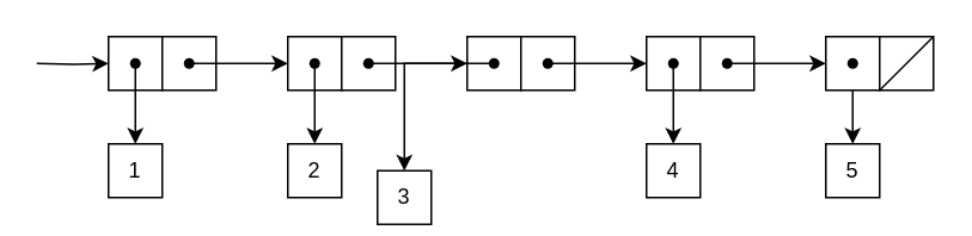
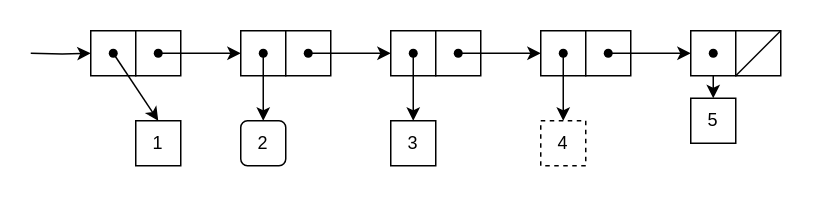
  <mxCell id="0" />
  <mxCell id="1" parent="0" />
- <mxCell id="2" value="1" style="rounded=0;whiteSpace=wrap;html=1;" parent="1" vertex="1"><mxGeometry x="60" y="80" width="30" height="30" as="geometry" /></mxCell>
- <mxCell id="3" value="2" style="rounded=0;whiteSpace=wrap;html=1;" parent="1" vertex="1"><mxGeometry x="160" y="80" width="30" height="30" as="geometry" /></mxCell>
+ <mxCell id="2" value="1" style="rounded=0;whiteSpace=wrap;html=1;" parent="1" vertex="1"><mxGeometry x="90" y="80" width="30" height="30" as="geometry" /></mxCell>
+ <mxCell id="3" value="2" style="whiteSpace=wrap;html=1;rounded=1;" parent="1" vertex="1"><mxGeometry x="160" y="80" width="30" height="30" as="geometry" /></mxCell>
  <mxCell id="4" style="edgeStyle=orthogonalEdgeStyle;rounded=0;orthogonalLoop=1;jettySize=auto;html=1;exitX=1;exitY=0.5;exitDx=0;exitDy=0;entryX=0;entryY=0.5;entryDx=0;entryDy=0;" parent="1" target="6" edge="1"><mxGeometry relative="1" as="geometry"><mxPoint x="20" y="35" as="sourcePoint" /></mxGeometry></mxCell>
  <mxCell id="5" value="" style="group" parent="1" vertex="1" connectable="0"><mxGeometry x="60" y="20" width="60" height="30" as="geometry" /></mxCell>
  <mxCell id="6" value="" style="rounded=0;whiteSpace=wrap;html=1;" parent="5" vertex="1"><mxGeometry width="30" height="30" as="geometry" /></mxCell>
  <mxCell id="7" value="" style="rounded=0;whiteSpace=wrap;html=1;" parent="5" vertex="1"><mxGeometry x="30" width="30" height="30" as="geometry" /></mxCell>
  <mxCell id="8" value="" style="shape=waypoint;sketch=0;fillStyle=solid;size=6;pointerEvents=1;points=[];fillColor=none;resizable=0;rotatable=0;perimeter=centerPerimeter;snapToPoint=1;" parent="5" vertex="1"><mxGeometry x="5" y="5" width="20" height="20" as="geometry" /></mxCell>
  <mxCell id="9" value="" style="shape=waypoint;sketch=0;fillStyle=solid;size=6;pointerEvents=1;points=[];fillColor=none;resizable=0;rotatable=0;perimeter=centerPerimeter;snapToPoint=1;" parent="5" vertex="1"><mxGeometry x="35" y="5" width="20" height="20" as="geometry" /></mxCell>
  <mxCell id="10" value="" style="group" parent="1" vertex="1" connectable="0"><mxGeometry x="160" y="20" width="60" height="30" as="geometry" /></mxCell>
  <mxCell id="11" value="" style="rounded=0;whiteSpace=wrap;html=1;" parent="10" vertex="1"><mxGeometry width="30" height="30" as="geometry" /></mxCell>
  <mxCell id="12" value="" style="rounded=0;whiteSpace=wrap;html=1;" parent="10" vertex="1"><mxGeometry x="30" width="30" height="30" as="geometry" /></mxCell>
  <mxCell id="13" value="" style="shape=waypoint;sketch=0;fillStyle=solid;size=6;pointerEvents=1;points=[];fillColor=none;resizable=0;rotatable=0;perimeter=centerPerimeter;snapToPoint=1;" parent="10" vertex="1"><mxGeometry x="5" y="5" width="20" height="20" as="geometry" /></mxCell>
  <mxCell id="14" value="" style="shape=waypoint;sketch=0;fillStyle=solid;size=6;pointerEvents=1;points=[];fillColor=none;resizable=0;rotatable=0;perimeter=centerPerimeter;snapToPoint=1;" parent="10" vertex="1"><mxGeometry x="35" y="5" width="20" height="20" as="geometry" /></mxCell>
  <mxCell id="15" value="" style="group" parent="1" vertex="1" connectable="0"><mxGeometry x="260" y="20" width="60" height="30" as="geometry" /></mxCell>
  <mxCell id="16" value="" style="rounded=0;whiteSpace=wrap;html=1;" parent="15" vertex="1"><mxGeometry width="30" height="30" as="geometry" /></mxCell>
  <mxCell id="17" value="" style="rounded=0;whiteSpace=wrap;html=1;" parent="15" vertex="1"><mxGeometry x="30" width="30" height="30" as="geometry" /></mxCell>
  <mxCell id="18" value="" style="shape=waypoint;sketch=0;fillStyle=solid;size=6;pointerEvents=1;points=[];fillColor=none;resizable=0;rotatable=0;perimeter=centerPerimeter;snapToPoint=1;" parent="15" vertex="1"><mxGeometry x="5" y="5" width="20" height="20" as="geometry" /></mxCell>
  <mxCell id="19" value="" style="shape=waypoint;sketch=0;fillStyle=solid;size=6;pointerEvents=1;points=[];fillColor=none;resizable=0;rotatable=0;perimeter=centerPerimeter;snapToPoint=1;" parent="15" vertex="1"><mxGeometry x="35" y="5" width="20" height="20" as="geometry" /></mxCell>
  <mxCell id="20" value="" style="group" parent="1" vertex="1" connectable="0"><mxGeometry x="460" y="20" width="60" height="30" as="geometry" /></mxCell>
  <mxCell id="21" value="" style="rounded=0;whiteSpace=wrap;html=1;" parent="20" vertex="1"><mxGeometry width="30" height="30" as="geometry" /></mxCell>
  <mxCell id="22" value="" style="rounded=0;whiteSpace=wrap;html=1;" parent="20" vertex="1"><mxGeometry x="30" width="30" height="30" as="geometry" /></mxCell>
  <mxCell id="23" value="" style="shape=waypoint;sketch=0;fillStyle=solid;size=6;pointerEvents=1;points=[];fillColor=none;resizable=0;rotatable=0;perimeter=centerPerimeter;snapToPoint=1;" parent="20" vertex="1"><mxGeometry x="5" y="5" width="20" height="20" as="geometry" /></mxCell>
  <mxCell id="24" style="edgeStyle=orthogonalEdgeStyle;rounded=0;orthogonalLoop=1;jettySize=auto;html=1;entryX=0;entryY=0.5;entryDx=0;entryDy=0;" parent="1" source="14" target="16" edge="1"><mxGeometry relative="1" as="geometry" /></mxCell>
  <mxCell id="25" style="edgeStyle=orthogonalEdgeStyle;rounded=0;orthogonalLoop=1;jettySize=auto;html=1;exitX=0.5;exitY=0.5;exitDx=0;exitDy=0;entryX=0;entryY=0.5;entryDx=0;entryDy=0;exitPerimeter=0;" parent="1" source="19" target="35" edge="1"><mxGeometry relative="1" as="geometry" /></mxCell>
- <mxCell id="26" value="3" style="rounded=0;whiteSpace=wrap;html=1;" parent="1" vertex="1"><mxGeometry x="210" y="95" width="30" height="30" as="geometry" /></mxCell>
- <mxCell id="27" value="4" style="rounded=0;whiteSpace=wrap;html=1;" parent="1" vertex="1"><mxGeometry x="360" y="80" width="30" height="30" as="geometry" /></mxCell>
- <mxCell id="28" value="5" style="rounded=0;whiteSpace=wrap;html=1;" parent="1" vertex="1"><mxGeometry x="460" y="80" width="30" height="30" as="geometry" /></mxCell>
+ <mxCell id="26" value="3" style="rounded=0;whiteSpace=wrap;html=1;" parent="1" vertex="1"><mxGeometry x="260" y="80" width="30" height="30" as="geometry" /></mxCell>
+ <mxCell id="27" value="4" style="rounded=0;whiteSpace=wrap;html=1;dashed=1;" parent="1" vertex="1"><mxGeometry x="360" y="80" width="30" height="30" as="geometry" /></mxCell>
+ <mxCell id="28" value="5" style="rounded=0;whiteSpace=wrap;html=1;" parent="1" vertex="1"><mxGeometry x="460" y="65" width="30" height="30" as="geometry" /></mxCell>
  <mxCell id="29" style="edgeStyle=orthogonalEdgeStyle;rounded=0;orthogonalLoop=1;jettySize=auto;html=1;entryX=0.5;entryY=0;entryDx=0;entryDy=0;" parent="1" source="13" target="3" edge="1"><mxGeometry relative="1" as="geometry" /></mxCell>
  <mxCell id="30" style="edgeStyle=orthogonalEdgeStyle;rounded=0;orthogonalLoop=1;jettySize=auto;html=1;exitX=0.75;exitY=0.5;exitDx=0;exitDy=0;entryX=0.5;entryY=0;entryDx=0;entryDy=0;exitPerimeter=0;" parent="1" source="18" target="26" edge="1"><mxGeometry relative="1" as="geometry" /></mxCell>
  <mxCell id="31" style="edgeStyle=orthogonalEdgeStyle;rounded=0;orthogonalLoop=1;jettySize=auto;html=1;exitX=0.5;exitY=1;exitDx=0;exitDy=0;entryX=0.5;entryY=0;entryDx=0;entryDy=0;" parent="1" source="21" target="28" edge="1"><mxGeometry relative="1" as="geometry" /></mxCell>
  <mxCell id="32" value="" style="endArrow=none;html=1;rounded=0;exitX=0;exitY=1;exitDx=0;exitDy=0;" parent="1" source="22" edge="1"><mxGeometry width="50" height="50" relative="1" as="geometry"><mxPoint x="520" y="150" as="sourcePoint" /><mxPoint x="520" y="20" as="targetPoint" /></mxGeometry></mxCell>
  <mxCell id="33" value="" style="endArrow=classic;html=1;rounded=0;entryX=0.5;entryY=0;entryDx=0;entryDy=0;" parent="1" target="2" edge="1"><mxGeometry width="50" height="50" relative="1" as="geometry"><mxPoint x="75" y="35" as="sourcePoint" /><mxPoint x="85" y="90" as="targetPoint" /></mxGeometry></mxCell>
  <mxCell id="34" value="" style="group" parent="1" vertex="1" connectable="0"><mxGeometry x="360" y="20" width="60" height="30" as="geometry" /></mxCell>
  <mxCell id="35" value="" style="rounded=0;whiteSpace=wrap;html=1;container=0;" parent="34" vertex="1"><mxGeometry width="30" height="30" as="geometry" /></mxCell>
  <mxCell id="36" value="" style="rounded=0;whiteSpace=wrap;html=1;container=0;" parent="34" vertex="1"><mxGeometry x="30" width="30" height="30" as="geometry" /></mxCell>
  <mxCell id="37" value="" style="shape=waypoint;sketch=0;fillStyle=solid;size=6;pointerEvents=1;points=[];fillColor=none;resizable=0;rotatable=0;perimeter=centerPerimeter;snapToPoint=1;container=0;" parent="34" vertex="1"><mxGeometry x="5" y="5" width="20" height="20" as="geometry" /></mxCell>
  <mxCell id="38" value="" style="shape=waypoint;sketch=0;fillStyle=solid;size=6;pointerEvents=1;points=[];fillColor=none;resizable=0;rotatable=0;perimeter=centerPerimeter;snapToPoint=1;container=0;" parent="34" vertex="1"><mxGeometry x="35" y="5" width="20" height="20" as="geometry" /></mxCell>
  <mxCell id="39" value="" style="endArrow=classic;html=1;rounded=0;entryX=0;entryY=0.5;entryDx=0;entryDy=0;" parent="1" source="9" target="11" edge="1"><mxGeometry width="50" height="50" relative="1" as="geometry"><mxPoint x="95" y="60" as="sourcePoint" /><mxPoint x="160" y="40" as="targetPoint" /></mxGeometry></mxCell>
  <mxCell id="40" style="edgeStyle=orthogonalEdgeStyle;rounded=0;orthogonalLoop=1;jettySize=auto;html=1;entryX=0;entryY=0.5;entryDx=0;entryDy=0;" parent="1" source="38" target="21" edge="1"><mxGeometry relative="1" as="geometry" /></mxCell>
  <mxCell id="41" style="edgeStyle=orthogonalEdgeStyle;rounded=0;orthogonalLoop=1;jettySize=auto;html=1;entryX=0.5;entryY=0;entryDx=0;entryDy=0;" parent="1" source="37" target="27" edge="1"><mxGeometry relative="1" as="geometry" /></mxCell>
